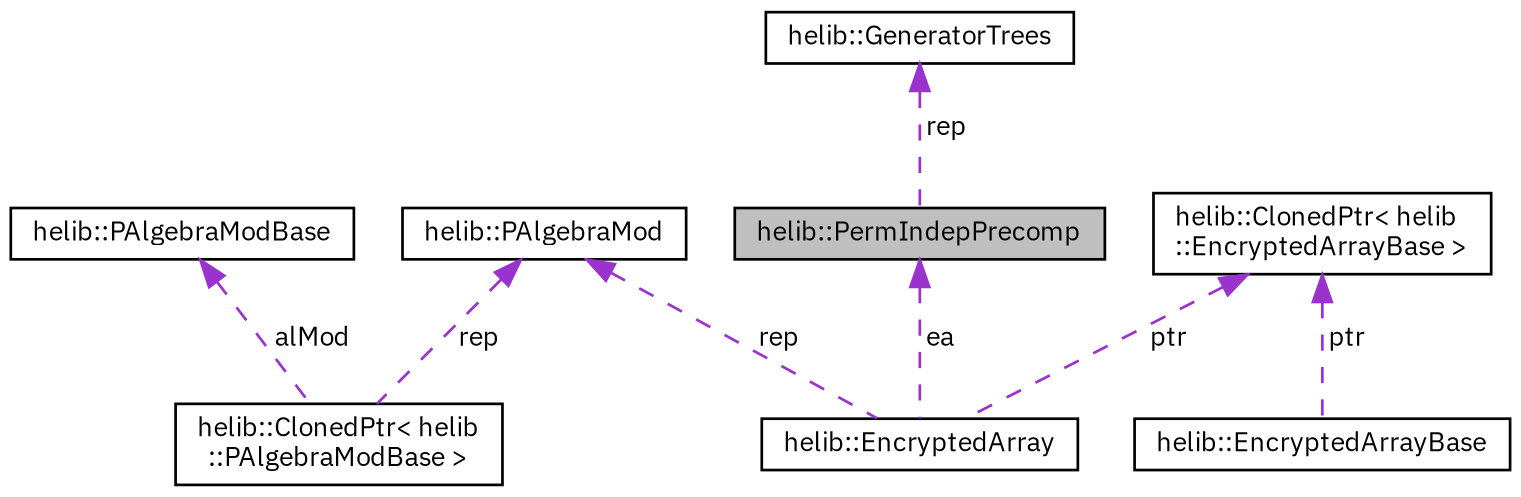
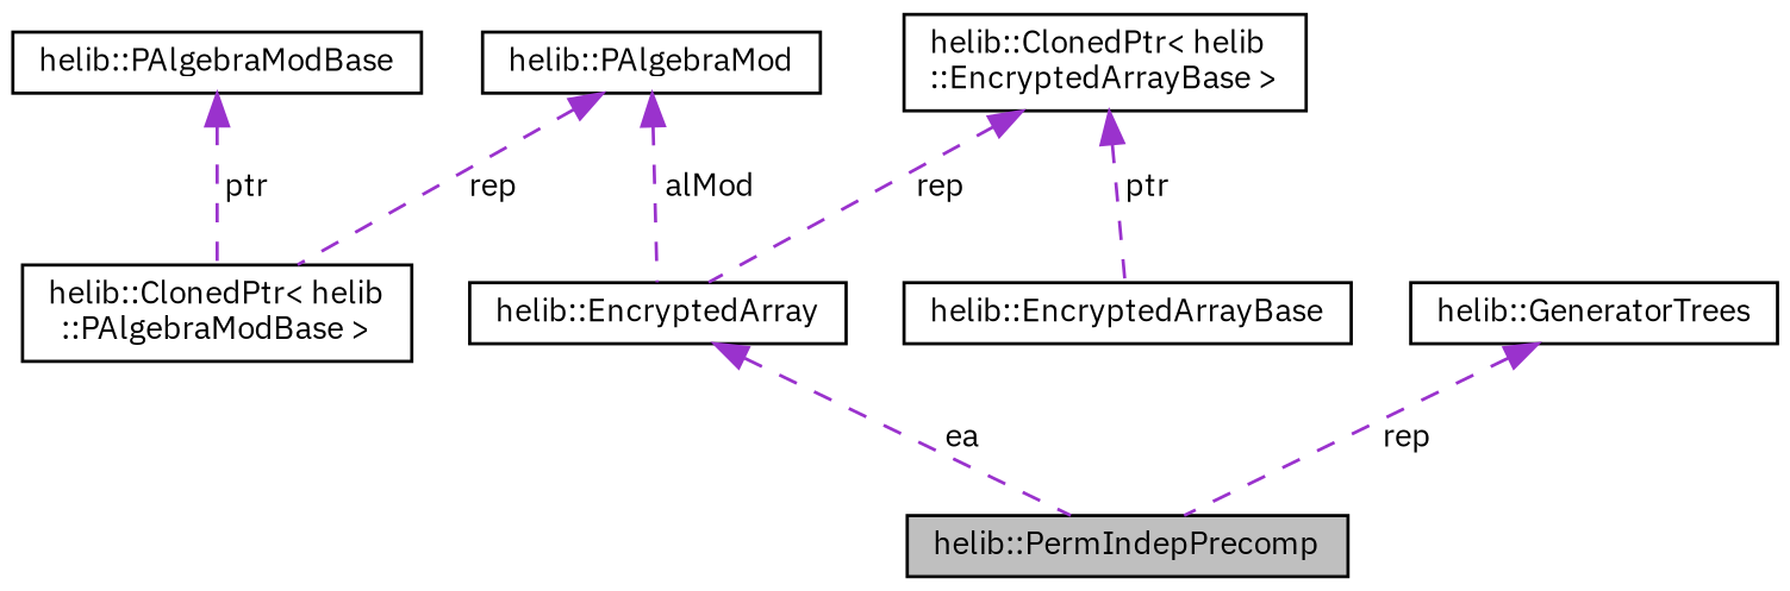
  digraph {
    fontname="IBM Plex Sans"
    node [color=black fillcolor=white fontname="IBM Plex Sans" fontsize=10 shape=record style=filled]
    edge [color=darkorchid3 dir=back fontname="IBM Plex Sans" fontsize=10 labelfontname=FreeSans labelfontsize=10 style=dashed]
    n1 [fillcolor=grey75 fontcolor=black height=0.2 label="helib::PermIndepPrecomp" width=0.4]
    n2 [height=0.2 label="helib::EncryptedArray" width=0.4]
    n3 [height=0.2 label="helib::PAlgebraMod" width=0.4]
    n4 [height=0.2 label="helib::ClonedPtr\< helib\l::PAlgebraModBase \>" width=0.4]
    n5 [height=0.2 label="helib::PAlgebraModBase" width=0.4]
    n6 [height=0.2 label="helib::ClonedPtr\< helib\l::EncryptedArrayBase \>" width=0.4]
    n7 [height=0.2 label="helib::EncryptedArrayBase" width=0.4]
    n8 [height=0.2 label="helib::GeneratorTrees" width=0.4]
-   n1 -> n2 [label=" ea"]
-   n3 -> n2 [label=" rep"]
+   n2 -> n1 [label=" ea"]
+   n3 -> n2 [label=" alMod"]
    n3 -> n4 [label=" rep"]
-   n5 -> n4 [label=" alMod"]
-   n6 -> n2 [label=" ptr"]
+   n5 -> n4 [label=" ptr"]
+   n6 -> n2 [label=" rep"]
    n6 -> n7 [label=" ptr"]
    n8 -> n1 [label=" rep"]
  }
